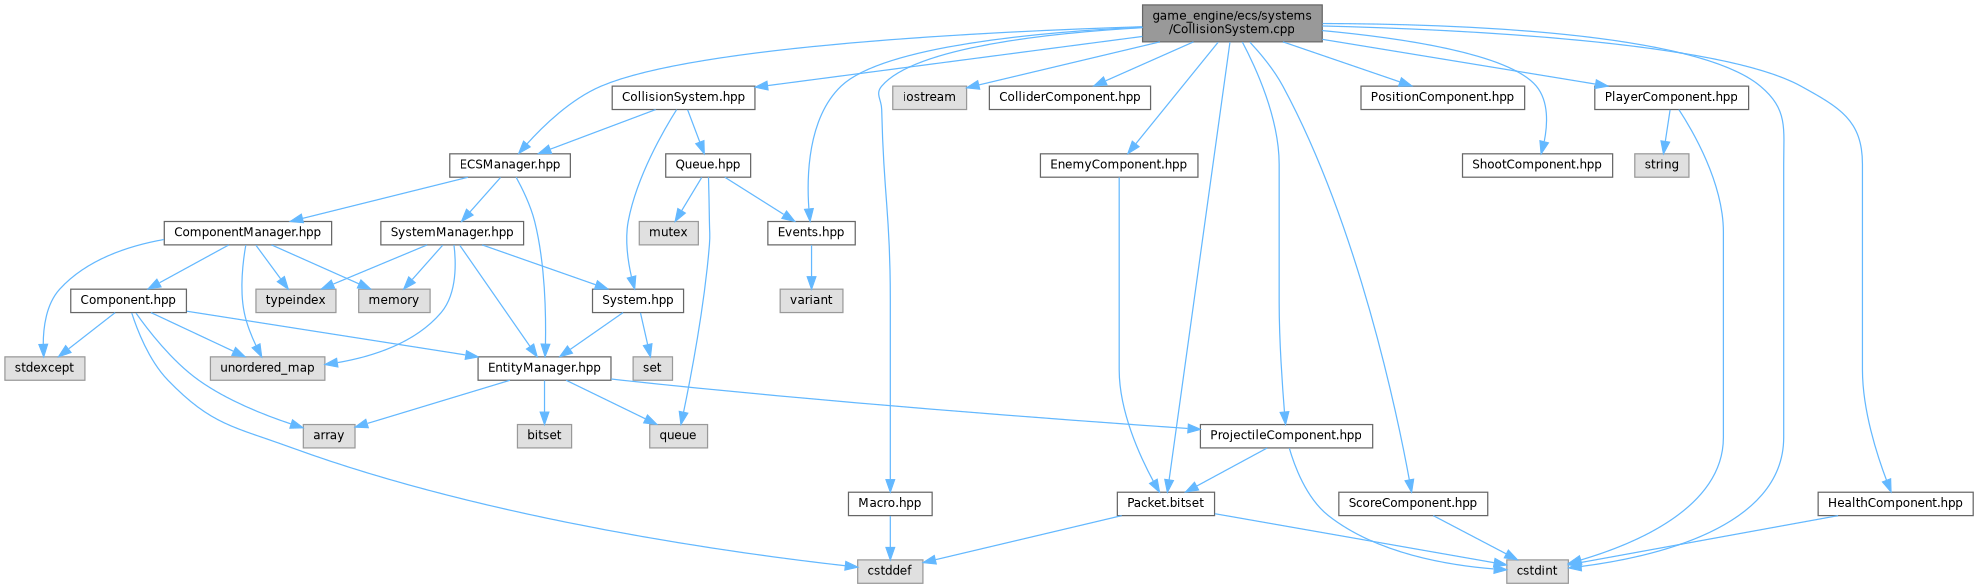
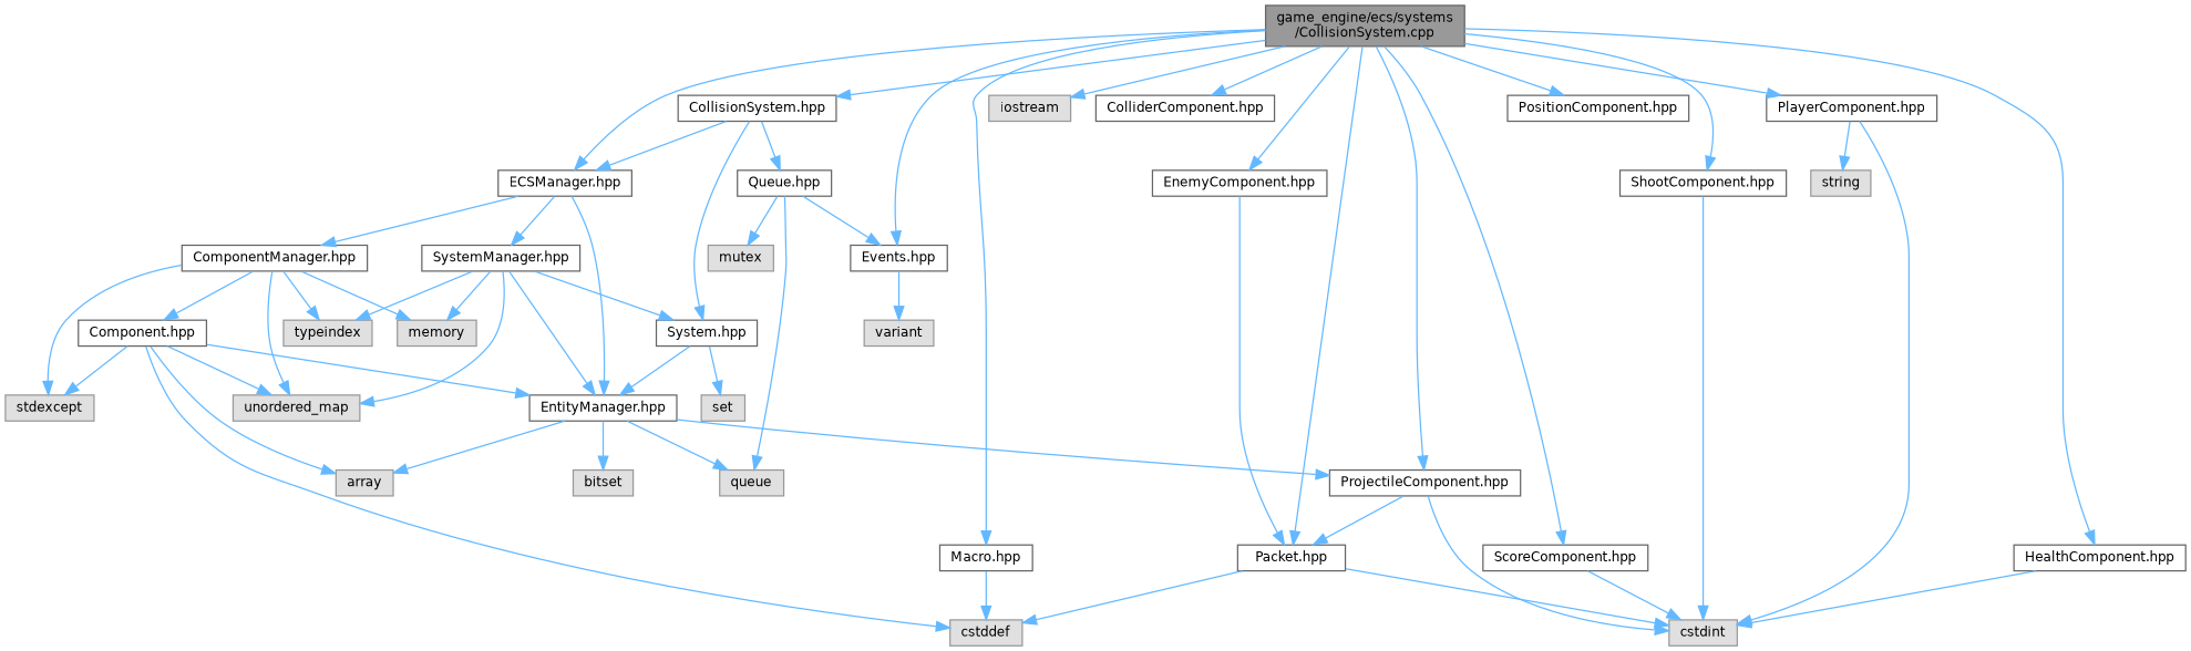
  digraph {
    node [color=grey40 fillcolor=white fontname=Helvetica fontsize=10 shape=box style=filled]
    edge [color=steelblue1 fontname=Helvetica fontsize=10 labelfontname=Helvetica labelfontsize=10 style=solid]
    n1 [color=gray40 fillcolor=grey60 fontcolor=black height=0.2 label="game_engine/ecs/systems\l/CollisionSystem.cpp" width=0.4]
    n2 [height=0.2 label="CollisionSystem.hpp" width=0.4]
    n3 [height=0.2 label="ECSManager.hpp" width=0.4]
    n4 [height=0.2 label="Events.hpp" width=0.4]
-   n5 [height=0.2 label="Packet.bitset" width=0.4]
+   n5 [height=0.2 label="Packet.hpp" width=0.4]
    n6 [color=grey60 fillcolor="#E0E0E0" height=0.2 label=iostream width=0.4]
    n7 [height=0.2 label="ColliderComponent.hpp" width=0.4]
    n8 [height=0.2 label="EnemyComponent.hpp" width=0.4]
    n9 [height=0.2 label="HealthComponent.hpp" width=0.4]
    n10 [height=0.2 label="Macro.hpp" width=0.4]
    n11 [height=0.2 label="PlayerComponent.hpp" width=0.4]
    n12 [height=0.2 label="PositionComponent.hpp" width=0.4]
    n13 [height=0.2 label="ProjectileComponent.hpp" width=0.4]
    n14 [height=0.2 label="ScoreComponent.hpp" width=0.4]
    n15 [height=0.2 label="ShootComponent.hpp" width=0.4]
    n16 [height=0.2 label="System.hpp" width=0.4]
    n17 [height=0.2 label="Queue.hpp" width=0.4]
    n18 [height=0.2 label="EntityManager.hpp" width=0.4]
    n19 [height=0.2 label="ComponentManager.hpp" width=0.4]
    n20 [height=0.2 label="SystemManager.hpp" width=0.4]
    n21 [color=grey60 fillcolor="#E0E0E0" height=0.2 label=variant width=0.4]
    n22 [color=grey60 fillcolor="#E0E0E0" height=0.2 label=cstdint width=0.4]
    n23 [color=grey60 fillcolor="#E0E0E0" height=0.2 label=cstddef width=0.4]
    n24 [color=grey60 fillcolor="#E0E0E0" height=0.2 label=string width=0.4]
    n25 [color=grey60 fillcolor="#E0E0E0" height=0.2 label=set width=0.4]
    n26 [color=grey60 fillcolor="#E0E0E0" height=0.2 label=queue width=0.4]
    n27 [color=grey60 fillcolor="#E0E0E0" height=0.2 label=mutex width=0.4]
    n28 [color=grey60 fillcolor="#E0E0E0" height=0.2 label=bitset width=0.4]
    n29 [color=grey60 fillcolor="#E0E0E0" height=0.2 label=array width=0.4]
    n30 [color=grey60 fillcolor="#E0E0E0" height=0.2 label=memory width=0.4]
    n31 [color=grey60 fillcolor="#E0E0E0" height=0.2 label=stdexcept width=0.4]
    n32 [color=grey60 fillcolor="#E0E0E0" height=0.2 label=typeindex width=0.4]
    n33 [color=grey60 fillcolor="#E0E0E0" height=0.2 label=unordered_map width=0.4]
    n34 [height=0.2 label="Component.hpp" width=0.4]
    n1 -> n2
    n1 -> n3
    n1 -> n4
    n1 -> n5
    n1 -> n6
    n1 -> n7
    n1 -> n8
    n1 -> n9
    n1 -> n10
    n1 -> n11
    n1 -> n12
    n1 -> n13
    n1 -> n14
    n1 -> n15
    n2 -> n3
    n2 -> n16
    n2 -> n17
    n3 -> n18
    n3 -> n19
    n3 -> n20
    n4 -> n21
    n5 -> n22
    n5 -> n23
    n8 -> n5
    n9 -> n22
    n10 -> n23
    n11 -> n22
    n11 -> n24
    n13 -> n5
    n13 -> n22
    n14 -> n22
-   n1 -> n22
+   n15 -> n22
    n16 -> n18
    n16 -> n25
    n17 -> n4
    n17 -> n26
    n17 -> n27
    n18 -> n13
    n18 -> n26
    n18 -> n28
    n18 -> n29
    n19 -> n30
    n19 -> n31
    n19 -> n32
    n19 -> n33
    n19 -> n34
    n20 -> n16
    n20 -> n18
    n20 -> n30
    n20 -> n32
    n20 -> n33
    n34 -> n18
    n34 -> n23
    n34 -> n29
    n34 -> n31
    n34 -> n33
  }
